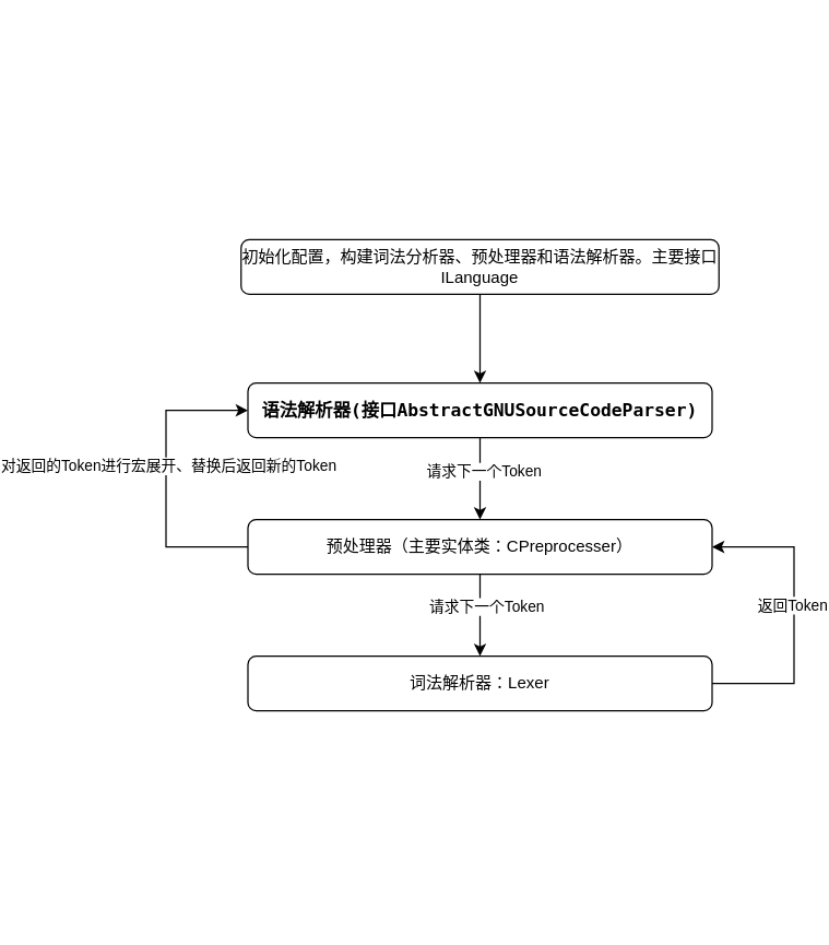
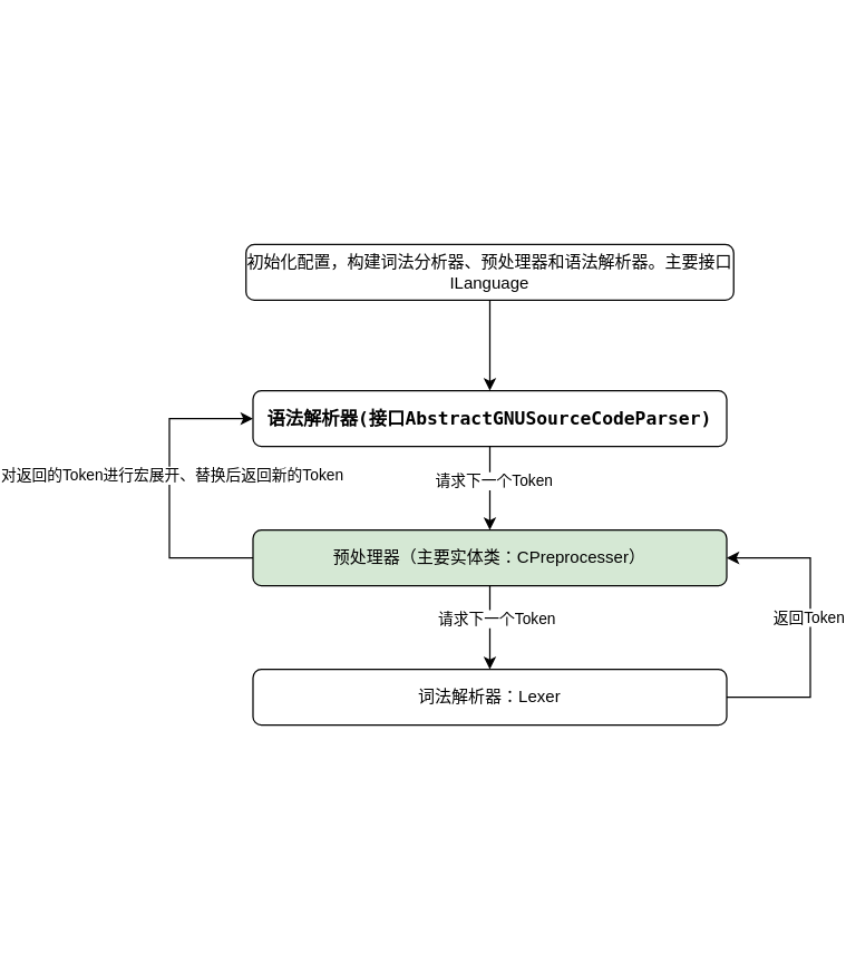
  <mxCell id="0" />
  <mxCell id="1" parent="0" />
  <mxCell id="2" style="edgeStyle=orthogonalEdgeStyle;rounded=0;orthogonalLoop=1;jettySize=auto;html=1;entryX=0.5;entryY=1;entryDx=0;entryDy=0;" edge="1" parent="1" source="3" target="6"><mxGeometry relative="1" as="geometry" /></mxCell>
  <mxCell id="3" value="初始化配置，构建词法分析器、预处理器和语法解析器。主要接口ILanguage&lt;br&gt;" style="rounded=1;whiteSpace=wrap;html=1;fontSize=12;glass=0;strokeWidth=1;shadow=0;direction=south;verticalAlign=middle;horizontal=0;rotation=90;labelPosition=center;verticalLabelPosition=middle;align=center;" parent="1" vertex="1"><mxGeometry x="230" y="20" width="40" height="350" as="geometry" /></mxCell>
  <mxCell id="4" style="edgeStyle=orthogonalEdgeStyle;rounded=0;orthogonalLoop=1;jettySize=auto;html=1;exitX=0.5;exitY=0;exitDx=0;exitDy=0;entryX=0.5;entryY=1;entryDx=0;entryDy=0;" edge="1" parent="1" source="6" target="13"><mxGeometry relative="1" as="geometry" /></mxCell>
  <mxCell id="5" value="请求下一个Token" style="edgeLabel;html=1;align=center;verticalAlign=middle;resizable=0;points=[];" vertex="1" connectable="0" parent="4"><mxGeometry x="-0.213" y="2" relative="1" as="geometry"><mxPoint as="offset" /></mxGeometry></mxCell>
  <mxCell id="6" value="&lt;pre style=&quot;font-family: &amp;#34;jetbrains mono&amp;#34; , monospace ; font-size: 9.8pt&quot;&gt;语法解析器(接口AbstractGNUSourceCodeParser)&lt;/pre&gt;" style="rounded=1;whiteSpace=wrap;html=1;fontSize=12;glass=0;strokeWidth=1;shadow=0;direction=south;rotation=90;horizontal=0;fontStyle=1" parent="1" vertex="1"><mxGeometry x="230" y="130" width="40" height="340" as="geometry" /></mxCell>
  <mxCell id="7" style="edgeStyle=orthogonalEdgeStyle;rounded=0;orthogonalLoop=1;jettySize=auto;html=1;fontColor=#000000;entryX=0;entryY=0.5;entryDx=0;entryDy=0;" edge="1" parent="1" source="9" target="13"><mxGeometry relative="1" as="geometry"><mxPoint x="440" y="470" as="targetPoint" /><Array as="points"><mxPoint x="480" y="500" /><mxPoint x="480" y="400" /></Array></mxGeometry></mxCell>
  <mxCell id="8" value="返回Token" style="edgeLabel;html=1;align=center;verticalAlign=middle;resizable=0;points=[];fontColor=#000000;" vertex="1" connectable="0" parent="7"><mxGeometry x="0.071" y="2" relative="1" as="geometry"><mxPoint as="offset" /></mxGeometry></mxCell>
  <mxCell id="9" value="词法解析器：Lexer" style="rounded=1;whiteSpace=wrap;html=1;fontSize=12;glass=0;strokeWidth=1;shadow=0;direction=south;rotation=90;horizontal=0;" vertex="1" parent="1"><mxGeometry x="230" y="330" width="40" height="340" as="geometry" /></mxCell>
  <mxCell id="10" style="edgeStyle=orthogonalEdgeStyle;rounded=0;orthogonalLoop=1;jettySize=auto;html=1;exitX=0.5;exitY=0;exitDx=0;exitDy=0;entryX=0.5;entryY=1;entryDx=0;entryDy=0;" edge="1" parent="1" source="13" target="9"><mxGeometry relative="1" as="geometry" /></mxCell>
  <mxCell id="11" style="edgeStyle=orthogonalEdgeStyle;rounded=0;orthogonalLoop=1;jettySize=auto;html=1;fontColor=#000000;entryX=1;entryY=0.5;entryDx=0;entryDy=0;" edge="1" parent="1" source="13" target="6"><mxGeometry relative="1" as="geometry"><mxPoint x="20" y="300" as="targetPoint" /><Array as="points"><mxPoint x="20" y="400" /><mxPoint x="20" y="300" /></Array></mxGeometry></mxCell>
  <mxCell id="12" value="对返回的Token进行宏展开、替换后返回新的Token" style="edgeLabel;html=1;align=center;verticalAlign=middle;resizable=0;points=[];fontColor=#000000;" vertex="1" connectable="0" parent="11"><mxGeometry x="0.088" y="-1" relative="1" as="geometry"><mxPoint as="offset" /></mxGeometry></mxCell>
- <mxCell id="13" value="预处理器（主要实体类：CPreprocesser）" style="rounded=1;whiteSpace=wrap;html=1;fontSize=12;glass=0;strokeWidth=1;shadow=0;direction=south;rotation=90;horizontal=0;" vertex="1" parent="1"><mxGeometry x="230" y="230" width="40" height="340" as="geometry" /></mxCell>
+ <mxCell id="13" value="预处理器（主要实体类：CPreprocesser）" style="rounded=1;whiteSpace=wrap;html=1;fontSize=12;glass=0;strokeWidth=1;shadow=0;direction=south;rotation=90;horizontal=0;fillColor=#d5e8d4;" vertex="1" parent="1"><mxGeometry x="230" y="230" width="40" height="340" as="geometry" /></mxCell>
  <mxCell id="14" value="请求下一个Token" style="edgeLabel;html=1;align=center;verticalAlign=middle;resizable=0;points=[];" vertex="1" connectable="0" parent="1"><mxGeometry x="262" y="380" as="geometry"><mxPoint x="-8" y="63" as="offset" /></mxGeometry></mxCell>
